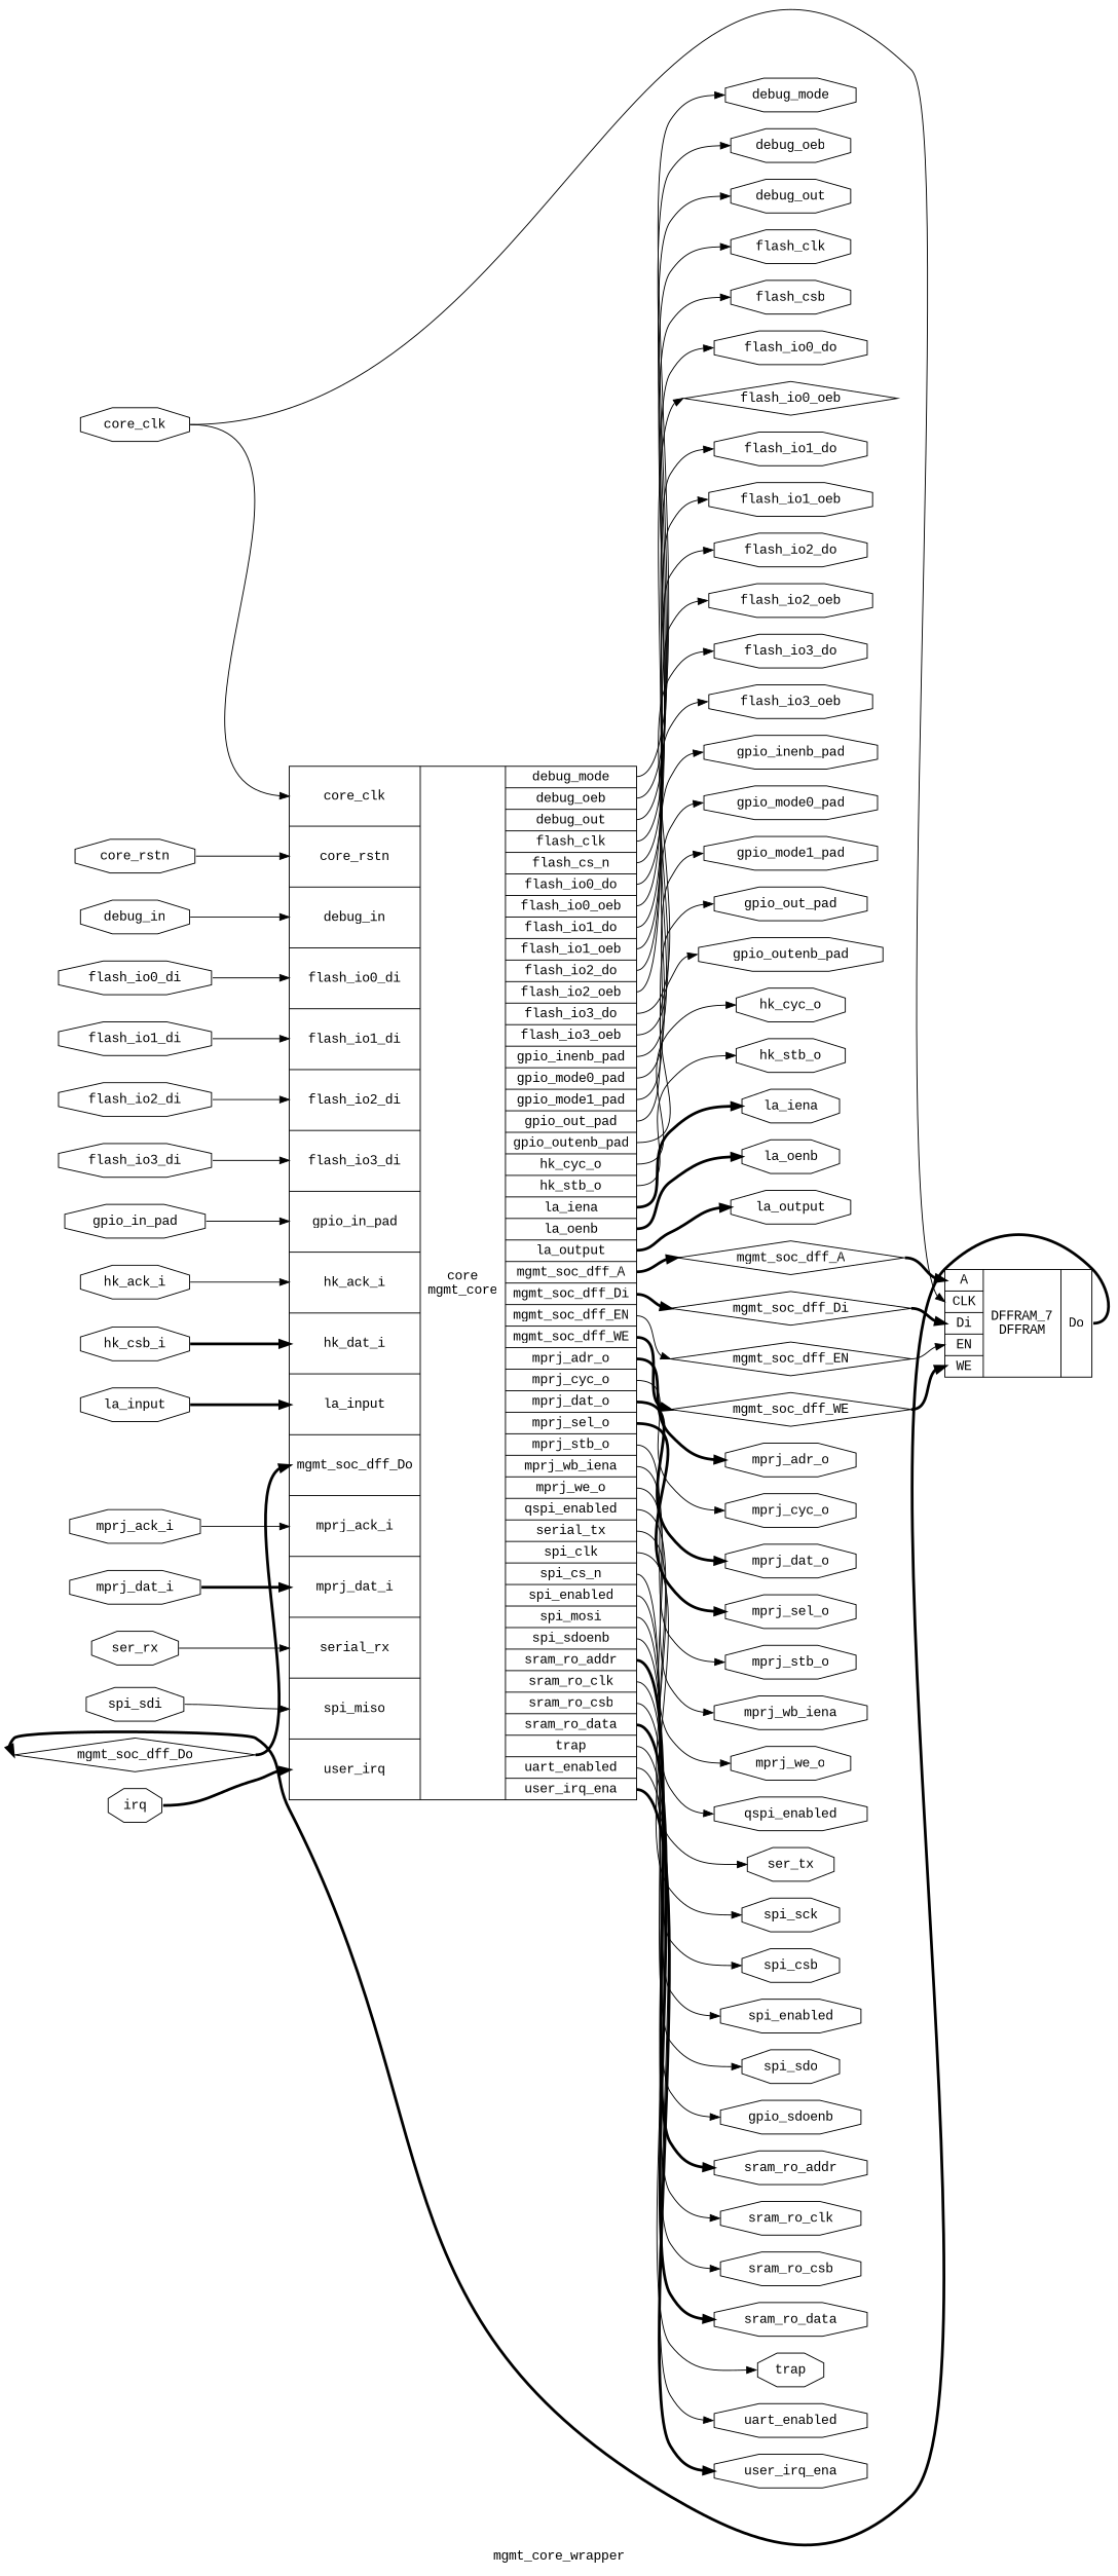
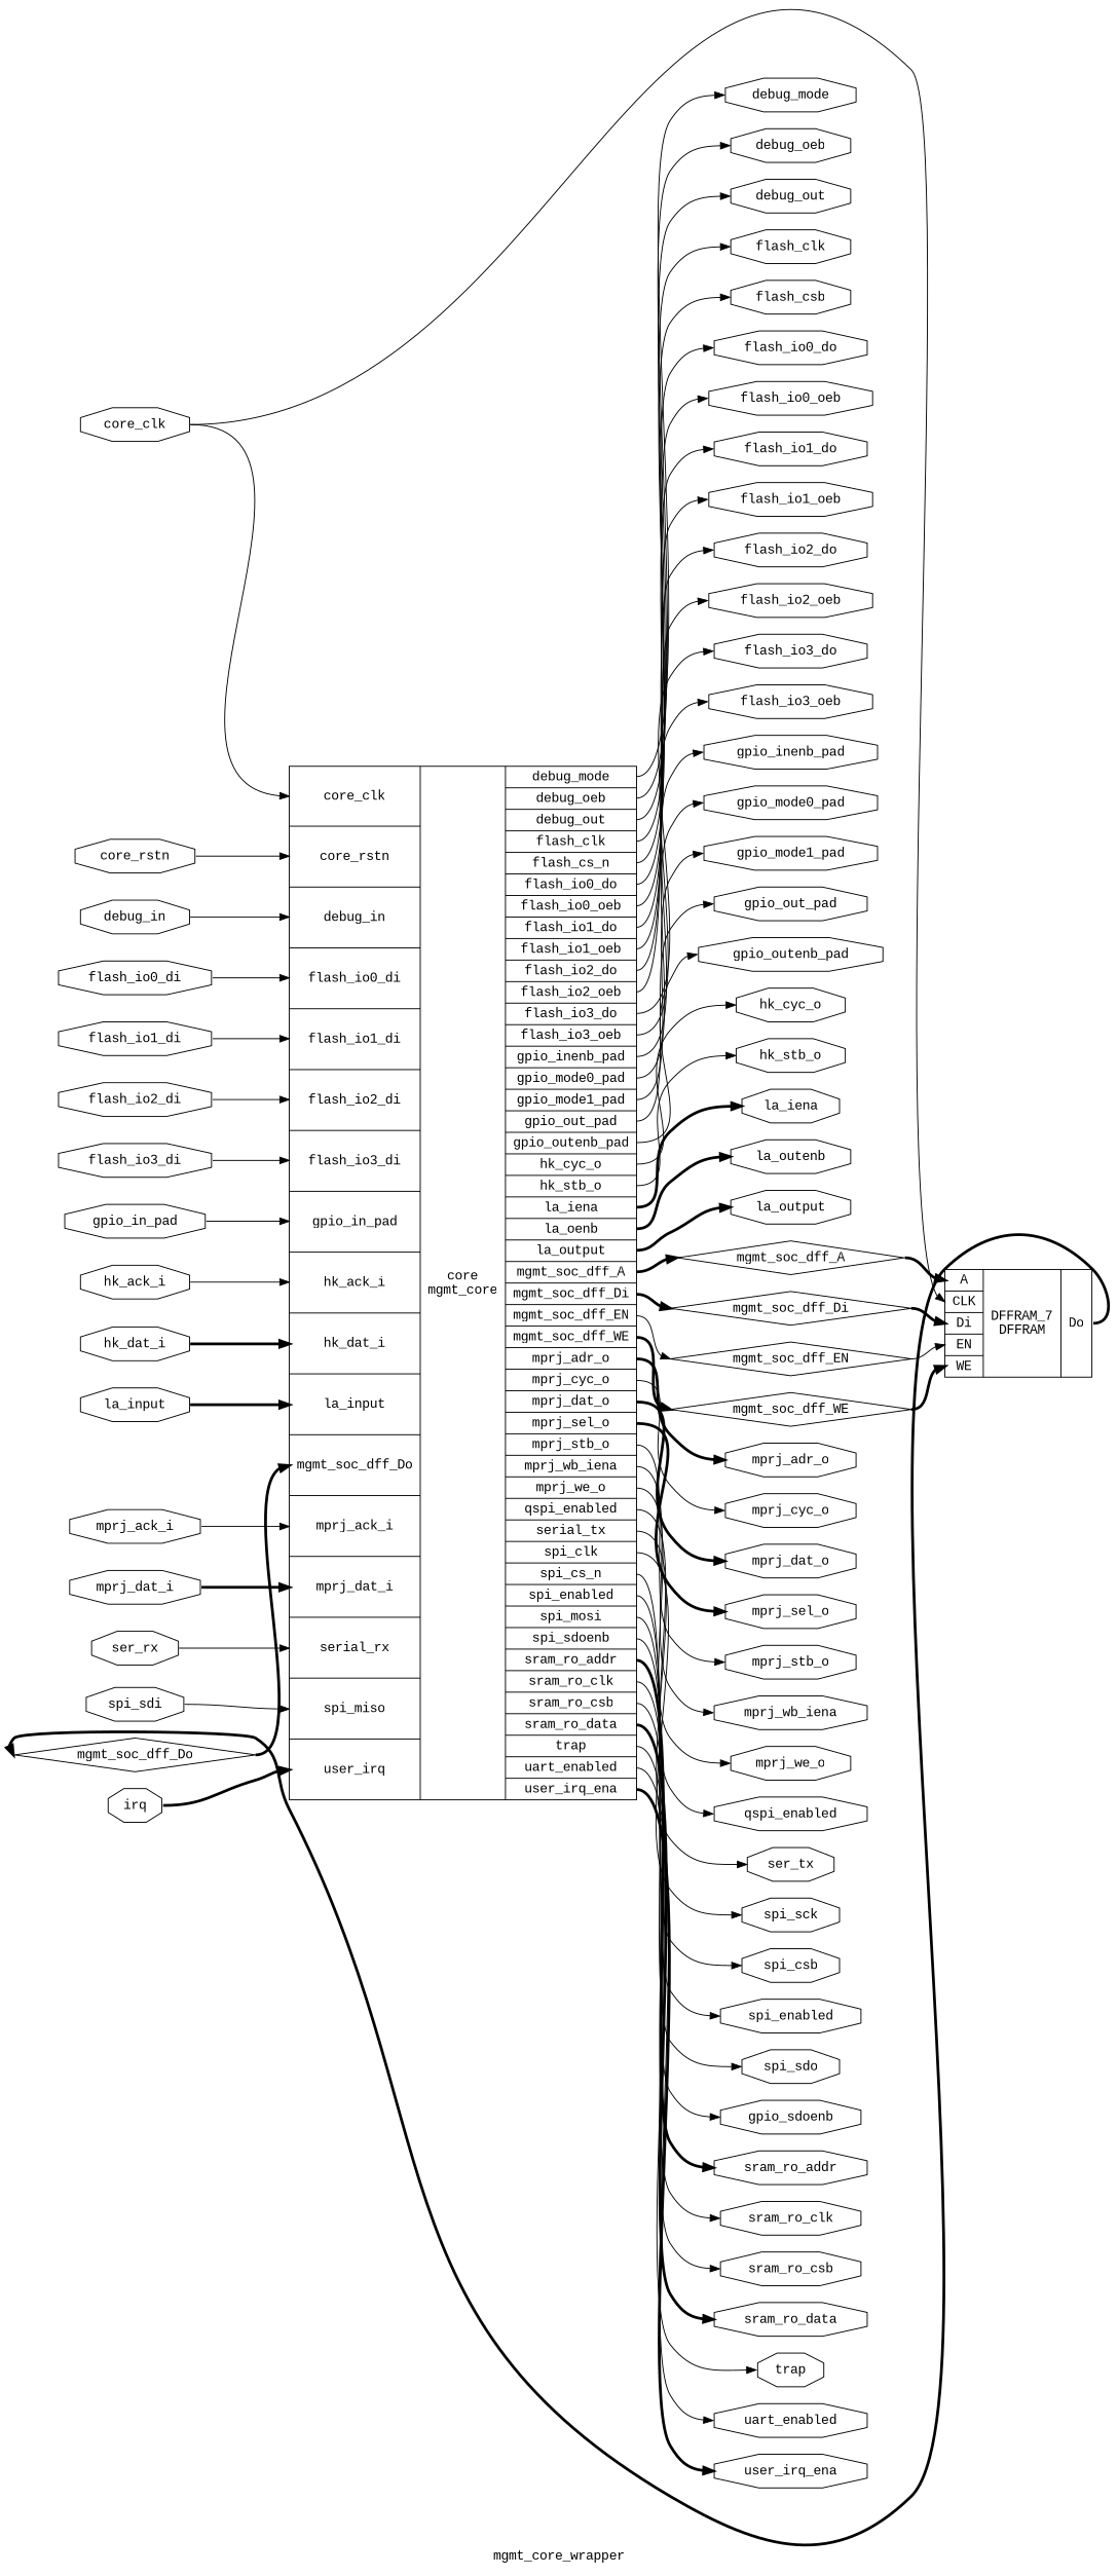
  digraph {
    fontname="Liberation Mono"
    label=mgmt_core_wrapper
    rankdir=LR
    remincross=true
    node [color=black fontcolor=black fontname="Liberation Mono" shape=octagon]
    edge [color=black fontname="Liberation Mono" headport=w tailport=e]
    n1 [label=mgmt_soc_dff_Do shape=diamond]
    n2 [label="{{<p65> core_clk|<p64> core_rstn|<p13> debug_in|<p43> flash_io0_di|<p42> flash_io1_di|<p41> flash_io2_di|<p40> flash_io3_di|<p62> gpio_in_pad|<p27> hk_ack_i|<p28> hk_dat_i|<p57> la_input|<p1> mgmt_soc_dff_Do|<p32> mprj_ack_i|<p31> mprj_dat_i|<p73> serial_rx|<p74> spi_miso|<p75> user_irq}|core\nmgmt_core|{<p21> debug_mode|<p11> debug_oeb|<p12> debug_out|<p52> flash_clk|<p76> flash_cs_n|<p47> flash_io0_do|<p51> flash_io0_oeb|<p46> flash_io1_do|<p50> flash_io1_oeb|<p45> flash_io2_do|<p49> flash_io2_oeb|<p44> flash_io3_do|<p48> flash_io3_oeb|<p58> gpio_inenb_pad|<p61> gpio_mode0_pad|<p60> gpio_mode1_pad|<p63> gpio_out_pad|<p59> gpio_outenb_pad|<p30> hk_cyc_o|<p29> hk_stb_o|<p54> la_iena|<p55> la_oenb|<p56> la_output|<p3> mgmt_soc_dff_A|<p2> mgmt_soc_dff_Di|<p5> mgmt_soc_dff_EN|<p4> mgmt_soc_dff_WE|<p34> mprj_adr_o|<p38> mprj_cyc_o|<p33> mprj_dat_o|<p35> mprj_sel_o|<p37> mprj_stb_o|<p39> mprj_wb_iena|<p36> mprj_we_o|<p24> qspi_enabled|<p77> serial_tx|<p78> spi_clk|<p79> spi_cs_n|<p22> spi_enabled|<p80> spi_mosi|<p15> spi_sdoenb|<p8> sram_ro_addr|<p10> sram_ro_clk|<p9> sram_ro_csb|<p7> sram_ro_data|<p6> trap|<p23> uart_enabled|<p25> user_irq_ena}}" shape=record color="" fontcolor=""]
    n3 [label=mgmt_soc_dff_Di shape=diamond]
    n4 [label=mgmt_soc_dff_A shape=diamond]
    n5 [label=mgmt_soc_dff_WE shape=diamond]
    n6 [label=mgmt_soc_dff_EN shape=diamond]
    n7 [label=trap]
    n8 [label=sram_ro_data]
    n9 [label=sram_ro_addr]
    n10 [label=sram_ro_csb]
    n11 [label=sram_ro_clk]
    n12 [label=debug_oeb]
    n13 [label=debug_out]
    n14 [label=gpio_sdoenb]
    n15 [label=spi_sdo]
    n16 [label=spi_sck]
    n17 [label=spi_csb]
    n18 [label=ser_tx]
    n19 [label=debug_mode]
    n20 [label=spi_enabled]
    n21 [label=uart_enabled]
    n22 [label=qspi_enabled]
    n23 [label=user_irq_ena]
    n24 [label=hk_stb_o]
    n25 [label=hk_cyc_o]
    n26 [label=mprj_dat_o]
    n27 [label=mprj_adr_o]
    n28 [label=mprj_sel_o]
    n29 [label=mprj_we_o]
    n30 [label=mprj_stb_o]
    n31 [label=mprj_cyc_o]
    n32 [label=mprj_wb_iena]
    n33 [label=flash_io3_do]
    n34 [label=flash_io2_do]
    n35 [label=flash_io1_do]
    n36 [label=flash_io0_do]
    n37 [label=flash_io3_oeb]
    n38 [label=flash_io2_oeb]
    n39 [label=flash_io1_oeb]
-   n40 [label=flash_io0_oeb shape=diamond]
+   n40 [label=flash_io0_oeb]
    n41 [label=flash_clk]
    n42 [label=flash_csb]
    n43 [label=la_iena]
-   n44 [label=la_oenb]
+   n44 [label=la_outenb]
    n45 [label=la_output]
    n46 [label=gpio_inenb_pad]
    n47 [label=gpio_outenb_pad]
    n48 [label=gpio_mode1_pad]
    n49 [label=gpio_mode0_pad]
    n50 [label=gpio_out_pad]
    n51 [label="{{<p66> A|<p67> CLK|<p68> Di|<p69> EN|<p70> WE}|DFFRAM_7\nDFFRAM|{<p71> Do}}" shape=record color="" fontcolor=""]
    n52 [label=debug_in]
    n53 [label=spi_sdi]
    n54 [label=ser_rx]
    n55 [label=irq]
    n56 [label=hk_ack_i]
-   n57 [label=hk_csb_i]
+   n57 [label=hk_dat_i]
    n58 [label=mprj_dat_i]
    n59 [label=mprj_ack_i]
    n60 [label=flash_io3_di]
    n61 [label=flash_io2_di]
    n62 [label=flash_io1_di]
    n63 [label=flash_io0_di]
    n64 [label=la_input]
    n65 [label=gpio_in_pad]
    n66 [label=core_rstn]
    n67 [label=core_clk]
    n1 -> n2 [headport="p1:w" style="setlinewidth(3)"]
    n2 -> n3 [style="setlinewidth(3)" tailport="p2:e"]
    n2 -> n4 [style="setlinewidth(3)" tailport="p3:e"]
    n2 -> n5 [style="setlinewidth(3)" tailport="p4:e"]
    n2 -> n6 [tailport="p5:e"]
    n2 -> n7 [tailport="p6:e"]
    n2 -> n8 [style="setlinewidth(3)" tailport="p7:e"]
    n2 -> n9 [style="setlinewidth(3)" tailport="p8:e"]
    n2 -> n10 [tailport="p9:e"]
    n2 -> n11 [tailport="p10:e"]
    n2 -> n12 [tailport="p11:e"]
    n2 -> n13 [tailport="p12:e"]
    n2 -> n14 [tailport="p15:e"]
    n2 -> n15 [tailport="p80:e"]
    n2 -> n16 [tailport="p78:e"]
    n2 -> n17 [tailport="p79:e"]
    n2 -> n18 [tailport="p77:e"]
    n2 -> n19 [tailport="p21:e"]
    n2 -> n20 [tailport="p22:e"]
    n2 -> n21 [tailport="p23:e"]
    n2 -> n22 [tailport="p24:e"]
    n2 -> n23 [style="setlinewidth(3)" tailport="p25:e"]
    n2 -> n24 [tailport="p29:e"]
    n2 -> n25 [tailport="p30:e"]
    n2 -> n26 [style="setlinewidth(3)" tailport="p33:e"]
    n2 -> n27 [style="setlinewidth(3)" tailport="p34:e"]
    n2 -> n28 [style="setlinewidth(3)" tailport="p35:e"]
    n2 -> n29 [tailport="p36:e"]
    n2 -> n30 [tailport="p37:e"]
    n2 -> n31 [tailport="p38:e"]
    n2 -> n32 [tailport="p39:e"]
    n2 -> n33 [tailport="p44:e"]
    n2 -> n34 [tailport="p45:e"]
    n2 -> n35 [tailport="p46:e"]
    n2 -> n36 [tailport="p47:e"]
    n2 -> n37 [tailport="p48:e"]
    n2 -> n38 [tailport="p49:e"]
    n2 -> n39 [tailport="p50:e"]
    n2 -> n40 [tailport="p51:e"]
    n2 -> n41 [tailport="p52:e"]
    n2 -> n42 [tailport="p76:e"]
    n2 -> n43 [style="setlinewidth(3)" tailport="p54:e"]
    n2 -> n44 [style="setlinewidth(3)" tailport="p55:e"]
    n2 -> n45 [style="setlinewidth(3)" tailport="p56:e"]
    n2 -> n46 [tailport="p58:e"]
    n2 -> n47 [tailport="p59:e"]
    n2 -> n48 [tailport="p60:e"]
    n2 -> n49 [tailport="p61:e"]
    n2 -> n50 [tailport="p63:e"]
    n3 -> n51 [headport="p68:w" style="setlinewidth(3)"]
    n4 -> n51 [headport="p66:w" style="setlinewidth(3)"]
    n5 -> n51 [headport="p70:w" style="setlinewidth(3)"]
    n6 -> n51 [headport="p69:w"]
    n51 -> n1 [style="setlinewidth(3)" tailport="p71:e"]
    n52 -> n2 [headport="p13:w"]
    n53 -> n2 [headport="p74:w"]
    n54 -> n2 [headport="p73:w"]
    n55 -> n2 [headport="p75:w" style="setlinewidth(3)"]
    n56 -> n2 [headport="p27:w"]
    n57 -> n2 [headport="p28:w" style="setlinewidth(3)"]
    n58 -> n2 [headport="p31:w" style="setlinewidth(3)"]
    n59 -> n2 [headport="p32:w"]
    n60 -> n2 [headport="p40:w"]
    n61 -> n2 [headport="p41:w"]
    n62 -> n2 [headport="p42:w"]
    n63 -> n2 [headport="p43:w"]
    n64 -> n2 [headport="p57:w" style="setlinewidth(3)"]
    n65 -> n2 [headport="p62:w"]
    n66 -> n2 [headport="p64:w"]
    n67 -> n2 [headport="p65:w"]
    n67 -> n51 [headport="p67:w"]
  }
